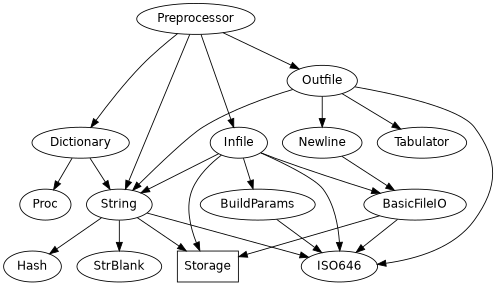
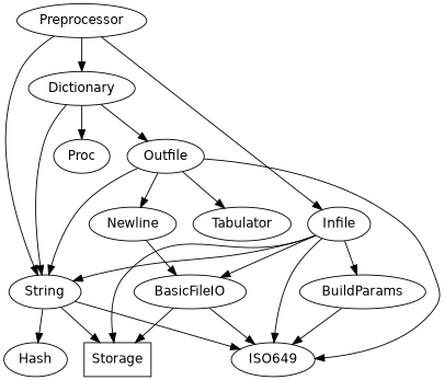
  digraph {
    node [fontname=helvetica]
    Preprocessor
    Dictionary
    Infile
    Outfile
    String
    Proc
-   ISO646
+   ISO646 [label=ISO649]
    Storage [shape=box]
    BasicFileIO
    BuildParams
    Newline
    Tabulator
    Hash
-   StrBlank
    Preprocessor -> Dictionary
    Preprocessor -> Infile
-   Preprocessor -> Outfile
+   Dictionary -> Outfile
    Preprocessor -> String
    Dictionary -> String
    Dictionary -> Proc
    Infile -> String
    Infile -> ISO646
    Infile -> Storage
    Infile -> BasicFileIO
    Infile -> BuildParams
    Outfile -> String
    Outfile -> ISO646
    Outfile -> Newline
    Outfile -> Tabulator
    String -> ISO646
    String -> Storage
    String -> Hash
-   String -> StrBlank
    BasicFileIO -> ISO646
    BasicFileIO -> Storage
    BuildParams -> ISO646
    Newline -> BasicFileIO
  }
